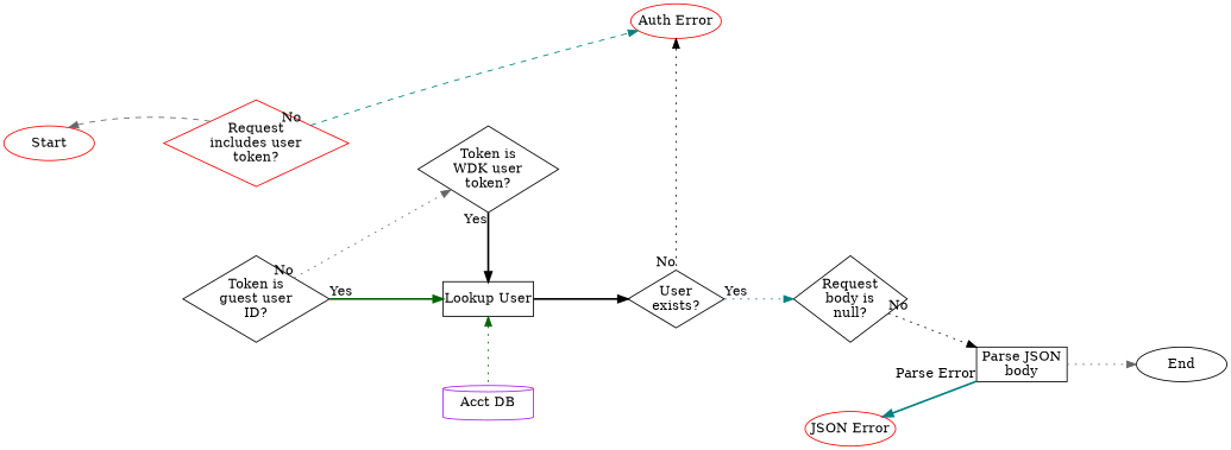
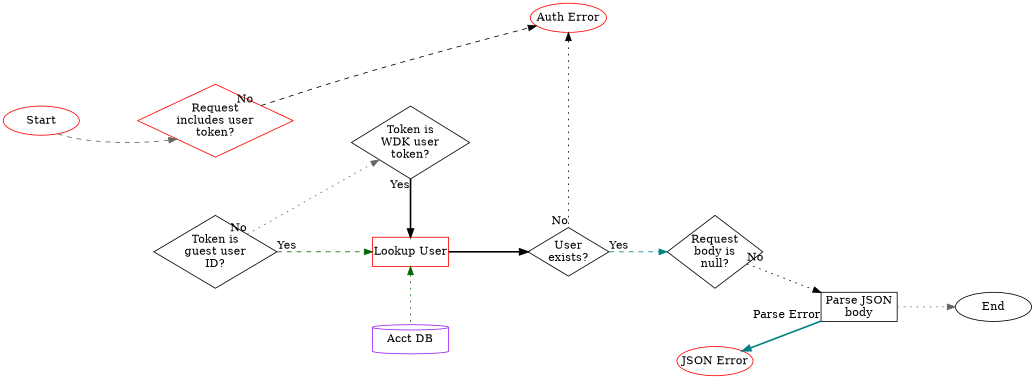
  digraph {
    nodesep=1
    rankdir=LR
    ranksep=1
    node [margin=0 shape=diamond]
    edge [color=black style=dotted]
    Start [color=red shape=oval width=1.3]
    End [shape=oval width=1.3]
    n3 [color=red label="Auth Error" shape=oval width=1.3]
    n4 [color=red label="JSON Error" shape=oval width=1.3]
    n5 [color=red label="Request\nincludes user\ntoken?" width=1.3]
    n6 [label="Token is\nguest user\nID?" width=1.3]
    n7 [label="Token is\nWDK user\ntoken?" width=1.3]
    n8 [label="User\nexists?" width=1.3]
    n9 [label="Request\nbody is\nnull?" width=1.3]
    n10 [color=purple label="Acct DB" shape=cylinder width=1.3]
-   n11 [label="Lookup User" shape=rect width=1.3]
+   n11 [label="Lookup User" shape=rect width=1.3 color=red]
    n12 [label="Parse JSON\nbody" shape=rect width=1.3]
    subgraph sub_1 {
      Start
      End
      n3
      n4
    }
    subgraph sub_2 {
      n5
      n6
      n7
      n8
      n9
    }
    subgraph sub_3 {
      n10
    }
    subgraph sub_4 {
      rank=same
      n5
      n6
    }
    subgraph sub_5 {
      rank=same
      n7
      n10
      n11
    }
    subgraph sub_6 {
      rank=same
      n3
      n8
    }
    subgraph sub_7 {
      rank=same
      n4
      n9
    }
    subgraph sub_8 {
      Start
      n5
      n6
      n7
      n10
    }
-   n5 -> Start [color=gray40 style=dashed]
+   Start -> n5 [color=gray40 style=dashed]
    Start -> n6 [color=darkblue style=invis]
    n3 -> n8 [constraint=false dir=back headlabel=No]
-   n5 -> n3 [color=teal style=dashed taillabel="No  "]
+   n5 -> n3 [style=dashed taillabel="No  "]
    n5 -> n7 [color=darkblue style=invis]
    n6 -> n7 [color=gray40 taillabel="\nNo"]
    n6 -> n10 [color=darkblue style=invis]
-   n6 -> n11 [color=darkgreen style=bold taillabel=Yes]
+   n6 -> n11 [color=darkgreen style=dashed taillabel=Yes]
    n7 -> n11 [style=bold taillabel=Yes]
-   n8 -> n9 [color=teal taillabel=Yes]
+   n8 -> n9 [color=teal style=dashed taillabel=Yes]
    n9 -> n12 [taillabel="No  "]
    n11 -> n8 [style=bold]
    n11 -> n10 [color=darkgreen dir=back]
    n12 -> End [color=gray40]
    n12 -> n4 [color=teal style=bold taillabel="Parse Error\l"]
  }
